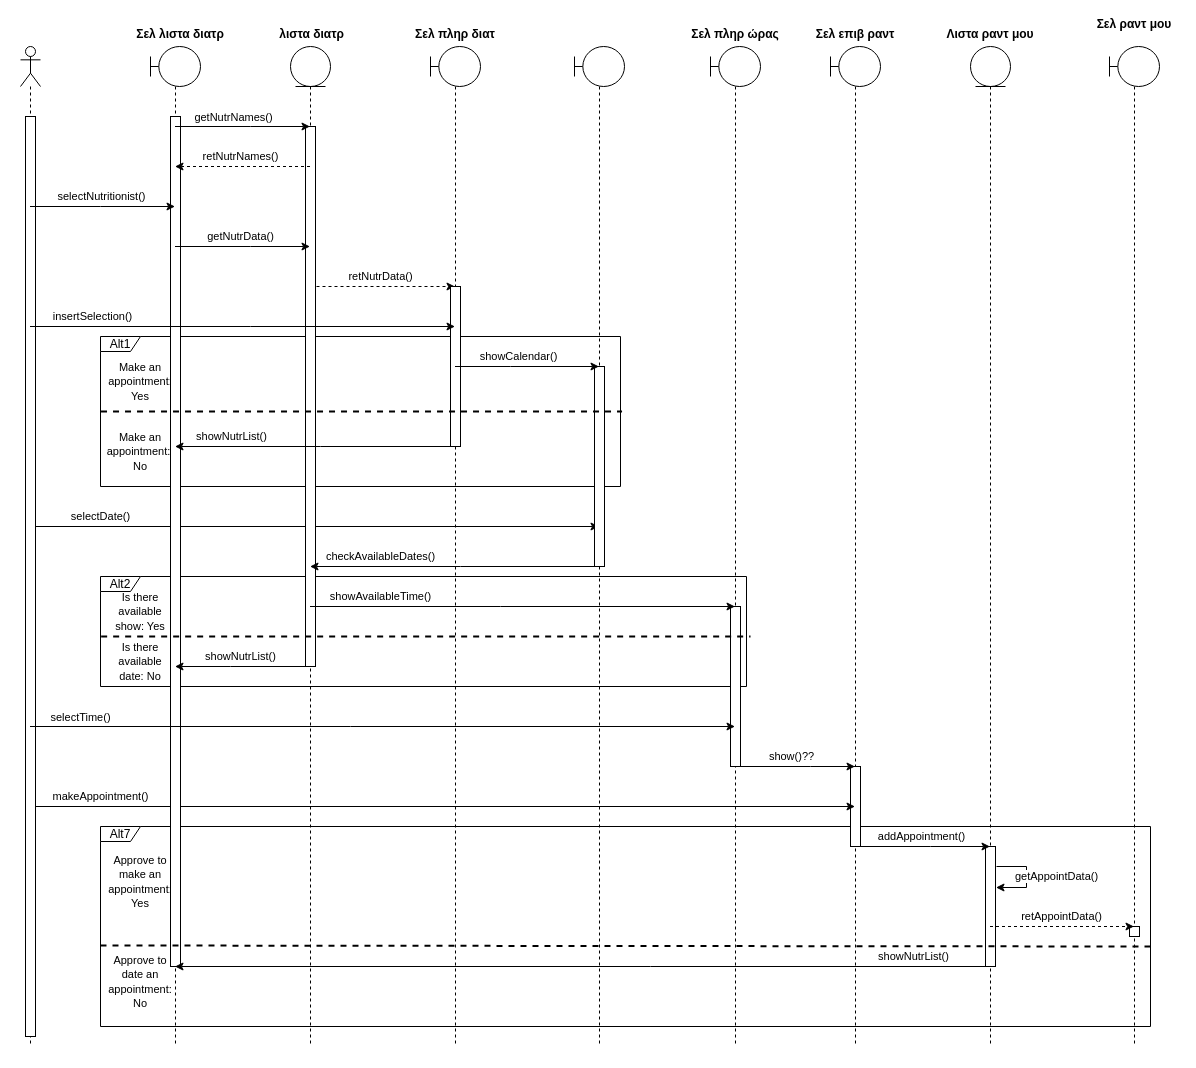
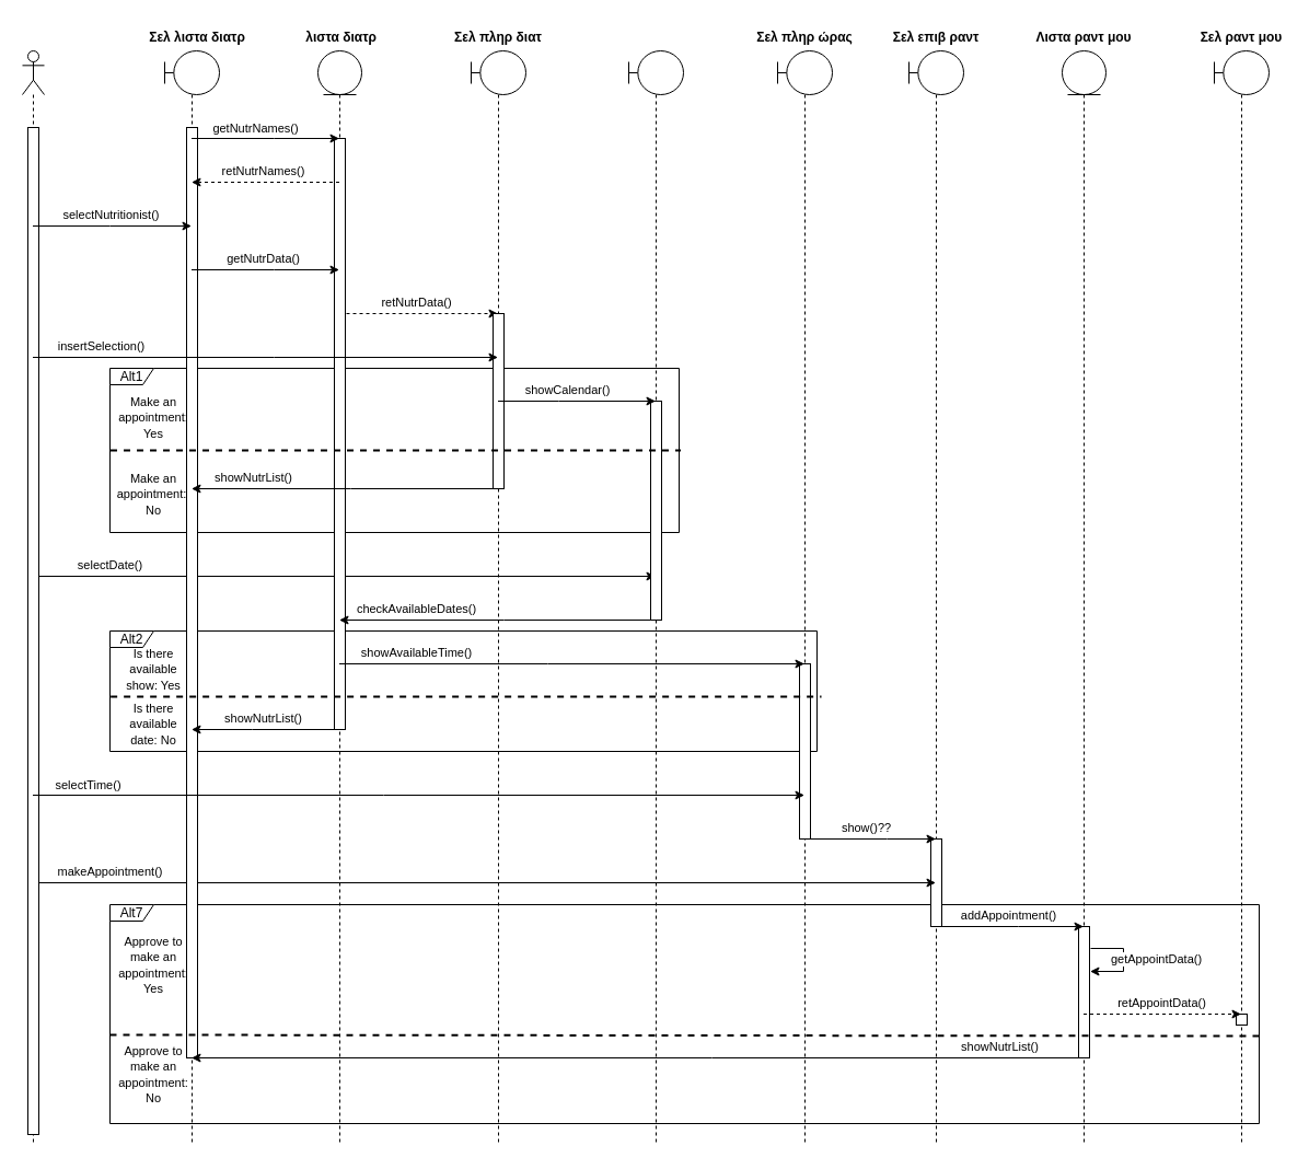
  <mxCell id="0" />
  <mxCell id="1" parent="0" />
  <mxCell id="2" value="Alt7" style="shape=umlFrame;whiteSpace=wrap;html=1;width=40;height=15;" vertex="1" parent="1"><mxGeometry x="100" y="826" width="1050" height="200" as="geometry" /></mxCell>
  <mxCell id="3" value="" style="shape=umlLifeline;participant=umlBoundary;perimeter=lifelinePerimeter;whiteSpace=wrap;html=1;container=1;collapsible=0;recursiveResize=0;verticalAlign=top;spacingTop=36;outlineConnect=0;" vertex="1" parent="1"><mxGeometry x="830" y="46" width="50" height="1000" as="geometry" /></mxCell>
  <mxCell id="4" value="" style="html=1;points=[];perimeter=orthogonalPerimeter;fontSize=11;" vertex="1" parent="3"><mxGeometry x="20" y="720" width="10" height="80" as="geometry" /></mxCell>
  <mxCell id="5" value="" style="shape=umlLifeline;participant=umlEntity;perimeter=lifelinePerimeter;whiteSpace=wrap;html=1;container=1;collapsible=0;recursiveResize=0;verticalAlign=top;spacingTop=36;outlineConnect=0;" vertex="1" parent="1"><mxGeometry x="970" y="46" width="40" height="1000" as="geometry" /></mxCell>
  <mxCell id="6" value="" style="html=1;points=[];perimeter=orthogonalPerimeter;fontSize=11;" vertex="1" parent="1"><mxGeometry x="985" y="846" width="10" height="120" as="geometry" /></mxCell>
  <mxCell id="7" value="Alt2" style="shape=umlFrame;whiteSpace=wrap;html=1;width=40;height=15;" vertex="1" parent="1"><mxGeometry x="100" y="576" width="646" height="110" as="geometry" /></mxCell>
  <mxCell id="8" value="Alt1" style="shape=umlFrame;whiteSpace=wrap;html=1;width=40;height=15;" vertex="1" parent="1"><mxGeometry x="100" y="336" width="520" height="150" as="geometry" /></mxCell>
  <mxCell id="9" value="" style="shape=umlLifeline;participant=umlActor;perimeter=lifelinePerimeter;whiteSpace=wrap;html=1;container=1;collapsible=0;recursiveResize=0;verticalAlign=top;spacingTop=36;outlineConnect=0;" vertex="1" parent="1"><mxGeometry x="20" y="46" width="20" height="1000" as="geometry" /></mxCell>
  <mxCell id="10" value="selectDate()" style="endArrow=classic;html=1;rounded=0;strokeWidth=1;fontSize=11;" edge="1" parent="9" target="29"><mxGeometry x="-0.754" y="10" width="50" height="50" relative="1" as="geometry"><mxPoint x="10" y="480" as="sourcePoint" /><mxPoint x="60" y="430" as="targetPoint" /><mxPoint as="offset" /></mxGeometry></mxCell>
  <mxCell id="11" value="makeAppointment()" style="endArrow=classic;html=1;rounded=0;strokeWidth=1;fontSize=11;" edge="1" parent="9" target="3"><mxGeometry x="-0.83" y="10" width="50" height="50" relative="1" as="geometry"><mxPoint x="10" y="760" as="sourcePoint" /><mxPoint x="60" y="710" as="targetPoint" /><mxPoint as="offset" /></mxGeometry></mxCell>
  <mxCell id="12" value="" style="html=1;points=[];perimeter=orthogonalPerimeter;fontSize=11;" vertex="1" parent="9"><mxGeometry x="5" y="70" width="10" height="920" as="geometry" /></mxCell>
  <mxCell id="13" value="" style="shape=umlLifeline;participant=umlBoundary;perimeter=lifelinePerimeter;whiteSpace=wrap;html=1;container=1;collapsible=0;recursiveResize=0;verticalAlign=top;spacingTop=36;outlineConnect=0;" vertex="1" parent="1"><mxGeometry x="150" y="46" width="50" height="1000" as="geometry" /></mxCell>
  <mxCell id="14" value="" style="html=1;points=[];perimeter=orthogonalPerimeter;fontSize=11;" vertex="1" parent="13"><mxGeometry x="20" y="70" width="10" height="850" as="geometry" /></mxCell>
  <mxCell id="15" value="" style="shape=umlLifeline;participant=umlEntity;perimeter=lifelinePerimeter;whiteSpace=wrap;html=1;container=1;collapsible=0;recursiveResize=0;verticalAlign=top;spacingTop=36;outlineConnect=0;" vertex="1" parent="1"><mxGeometry x="290" y="46" width="40" height="1000" as="geometry" /></mxCell>
  <mxCell id="16" value="retNutrData()" style="endArrow=classic;html=1;rounded=0;dashed=1;" edge="1" parent="15" target="18"><mxGeometry x="-0.031" y="10" width="50" height="50" relative="1" as="geometry"><mxPoint x="20" y="240" as="sourcePoint" /><mxPoint x="70" y="190" as="targetPoint" /><mxPoint as="offset" /></mxGeometry></mxCell>
  <mxCell id="17" value="" style="html=1;points=[];perimeter=orthogonalPerimeter;fontSize=11;" vertex="1" parent="15"><mxGeometry x="15" y="80" width="10" height="540" as="geometry" /></mxCell>
  <mxCell id="18" value="" style="shape=umlLifeline;participant=umlBoundary;perimeter=lifelinePerimeter;whiteSpace=wrap;html=1;container=1;collapsible=0;recursiveResize=0;verticalAlign=top;spacingTop=36;outlineConnect=0;" vertex="1" parent="1"><mxGeometry x="430" y="46" width="50" height="1000" as="geometry" /></mxCell>
  <mxCell id="19" value="" style="html=1;points=[];perimeter=orthogonalPerimeter;fontSize=11;" vertex="1" parent="18"><mxGeometry x="20" y="240" width="10" height="160" as="geometry" /></mxCell>
  <mxCell id="20" value="selectNutritionist()" style="endArrow=classic;html=1;rounded=0;" edge="1" parent="1" source="9" target="13"><mxGeometry x="-0.028" y="10" width="50" height="50" relative="1" as="geometry"><mxPoint x="50" y="156" as="sourcePoint" /><mxPoint x="100" y="106" as="targetPoint" /><Array as="points"><mxPoint x="100" y="206" /></Array><mxPoint x="1" as="offset" /></mxGeometry></mxCell>
  <mxCell id="21" value="" style="endArrow=classic;html=1;rounded=0;" edge="1" parent="1" source="13" target="15"><mxGeometry width="50" height="50" relative="1" as="geometry"><mxPoint x="210" y="126" as="sourcePoint" /><mxPoint x="260" y="76" as="targetPoint" /><Array as="points"><mxPoint x="250" y="126" /></Array></mxGeometry></mxCell>
  <mxCell id="22" value="getNutrNames()" style="edgeLabel;html=1;align=center;verticalAlign=middle;resizable=0;points=[];" vertex="1" connectable="0" parent="21"><mxGeometry x="-0.148" y="-2" relative="1" as="geometry"><mxPoint y="-12" as="offset" /></mxGeometry></mxCell>
  <mxCell id="23" value="Σελ λιστα διατρ" style="text;align=center;fontStyle=1;verticalAlign=middle;spacingLeft=3;spacingRight=3;strokeColor=none;rotatable=0;points=[[0,0.5],[1,0.5]];portConstraint=eastwest;" vertex="1" parent="1"><mxGeometry x="140" y="20" width="80" height="26" as="geometry" /></mxCell>
  <mxCell id="24" value=" λιστα διατρ" style="text;align=center;fontStyle=1;verticalAlign=middle;spacingLeft=3;spacingRight=3;strokeColor=none;rotatable=0;points=[[0,0.5],[1,0.5]];portConstraint=eastwest;" vertex="1" parent="1"><mxGeometry x="270" y="20" width="80" height="26" as="geometry" /></mxCell>
  <mxCell id="25" value="Σελ πληρ διατ" style="text;align=center;fontStyle=1;verticalAlign=middle;spacingLeft=3;spacingRight=3;strokeColor=none;rotatable=0;points=[[0,0.5],[1,0.5]];portConstraint=eastwest;" vertex="1" parent="1"><mxGeometry x="415" y="20" width="80" height="26" as="geometry" /></mxCell>
  <mxCell id="26" value="retNutrNames()" style="endArrow=classic;html=1;rounded=0;dashed=1;" edge="1" parent="1" source="15" target="13"><mxGeometry x="0.03" y="-10" width="50" height="50" relative="1" as="geometry"><mxPoint x="260" y="196" as="sourcePoint" /><mxPoint x="310" y="146" as="targetPoint" /><Array as="points"><mxPoint x="250" y="166" /></Array><mxPoint as="offset" /></mxGeometry></mxCell>
  <mxCell id="27" value="getNutrData()" style="endArrow=classic;html=1;rounded=0;" edge="1" parent="1" source="13" target="15"><mxGeometry x="-0.03" y="10" width="50" height="50" relative="1" as="geometry"><mxPoint x="200" y="256" as="sourcePoint" /><mxPoint x="250" y="206" as="targetPoint" /><Array as="points"><mxPoint x="250" y="246" /></Array><mxPoint as="offset" /></mxGeometry></mxCell>
  <mxCell id="28" value="insertSelection()" style="endArrow=classic;html=1;rounded=0;" edge="1" parent="1" source="9" target="18"><mxGeometry x="-0.715" y="10" width="50" height="50" relative="1" as="geometry"><mxPoint x="90" y="326" as="sourcePoint" /><mxPoint x="140" y="276" as="targetPoint" /><Array as="points"><mxPoint x="250" y="326" /></Array><mxPoint x="1" as="offset" /></mxGeometry></mxCell>
  <mxCell id="29" value="" style="shape=umlLifeline;participant=umlBoundary;perimeter=lifelinePerimeter;whiteSpace=wrap;html=1;container=1;collapsible=0;recursiveResize=0;verticalAlign=top;spacingTop=36;outlineConnect=0;" vertex="1" parent="1"><mxGeometry x="574" y="46" width="50" height="1000" as="geometry" /></mxCell>
  <mxCell id="30" value="" style="html=1;points=[];perimeter=orthogonalPerimeter;fontSize=11;" vertex="1" parent="29"><mxGeometry x="20" y="320" width="10" height="200" as="geometry" /></mxCell>
  <mxCell id="31" value="" style="shape=umlLifeline;participant=umlBoundary;perimeter=lifelinePerimeter;whiteSpace=wrap;html=1;container=1;collapsible=0;recursiveResize=0;verticalAlign=top;spacingTop=36;outlineConnect=0;" vertex="1" parent="1"><mxGeometry x="1109" y="46" width="50" height="1000" as="geometry" /></mxCell>
  <mxCell id="32" value="" style="html=1;points=[];perimeter=orthogonalPerimeter;fontSize=11;" vertex="1" parent="31"><mxGeometry x="20" y="880" width="10" height="10" as="geometry" /></mxCell>
  <mxCell id="33" value="showCalendar()" style="endArrow=classic;html=1;rounded=0;" edge="1" parent="1" source="18" target="29"><mxGeometry x="-0.127" y="10" width="50" height="50" relative="1" as="geometry"><mxPoint x="460" y="366" as="sourcePoint" /><mxPoint x="510" y="316" as="targetPoint" /><Array as="points"><mxPoint x="510" y="366" /></Array><mxPoint as="offset" /></mxGeometry></mxCell>
  <mxCell id="34" value="showNutrList()" style="endArrow=classic;html=1;rounded=0;" edge="1" parent="1" source="18" target="13"><mxGeometry x="0.604" y="-10" width="50" height="50" relative="1" as="geometry"><mxPoint x="470" y="446" as="sourcePoint" /><mxPoint x="520" y="396" as="targetPoint" /><Array as="points"><mxPoint x="320" y="446" /></Array><mxPoint x="1" as="offset" /></mxGeometry></mxCell>
  <mxCell id="35" value="" style="endArrow=none;dashed=1;html=1;rounded=0;entryX=1.003;entryY=0.5;entryDx=0;entryDy=0;entryPerimeter=0;strokeWidth=2;exitX=0.001;exitY=0.5;exitDx=0;exitDy=0;exitPerimeter=0;" edge="1" parent="1" source="8" target="8"><mxGeometry width="50" height="50" relative="1" as="geometry"><mxPoint x="130" y="386" as="sourcePoint" /><mxPoint x="180" y="336" as="targetPoint" /></mxGeometry></mxCell>
  <mxCell id="36" value="&lt;font style=&quot;font-size: 11px;&quot;&gt;Make an appointment: Yes&lt;/font&gt;" style="text;html=1;strokeColor=none;fillColor=none;align=center;verticalAlign=middle;whiteSpace=wrap;rounded=0;" vertex="1" parent="1"><mxGeometry x="110" y="366" width="60" height="30" as="geometry" /></mxCell>
  <mxCell id="37" value="&lt;font style=&quot;font-size: 11px;&quot;&gt;Make an appointment:&amp;nbsp;&lt;br&gt;No&lt;br&gt;&lt;/font&gt;" style="text;html=1;strokeColor=none;fillColor=none;align=center;verticalAlign=middle;whiteSpace=wrap;rounded=0;" vertex="1" parent="1"><mxGeometry x="110" y="436" width="60" height="30" as="geometry" /></mxCell>
  <mxCell id="38" value="" style="shape=umlLifeline;participant=umlBoundary;perimeter=lifelinePerimeter;whiteSpace=wrap;html=1;container=1;collapsible=0;recursiveResize=0;verticalAlign=top;spacingTop=36;outlineConnect=0;" vertex="1" parent="1"><mxGeometry x="710" y="46" width="50" height="1000" as="geometry" /></mxCell>
  <mxCell id="39" value="" style="html=1;points=[];perimeter=orthogonalPerimeter;fontSize=11;" vertex="1" parent="38"><mxGeometry x="20" y="560" width="10" height="160" as="geometry" /></mxCell>
  <mxCell id="40" value="showAvailableTime()" style="endArrow=classic;html=1;rounded=0;strokeWidth=1;fontSize=11;" edge="1" parent="1" source="15" target="38"><mxGeometry x="-0.669" y="10" width="50" height="50" relative="1" as="geometry"><mxPoint x="600" y="566" as="sourcePoint" /><mxPoint x="650" y="516" as="targetPoint" /><Array as="points"><mxPoint x="500" y="606" /></Array><mxPoint as="offset" /></mxGeometry></mxCell>
  <mxCell id="41" value="checkAvailableDates()" style="endArrow=classic;html=1;rounded=0;strokeWidth=1;fontSize=11;" edge="1" parent="1" source="29" target="15"><mxGeometry x="0.513" y="-10" width="50" height="50" relative="1" as="geometry"><mxPoint x="500" y="606" as="sourcePoint" /><mxPoint x="550" y="556" as="targetPoint" /><Array as="points"><mxPoint x="460" y="566" /></Array><mxPoint as="offset" /></mxGeometry></mxCell>
  <mxCell id="42" value="showNutrList()" style="endArrow=classic;html=1;rounded=0;strokeWidth=1;fontSize=11;" edge="1" parent="1" source="15" target="13"><mxGeometry x="0.031" y="-10" width="50" height="50" relative="1" as="geometry"><mxPoint x="220" y="666" as="sourcePoint" /><mxPoint x="270" y="616" as="targetPoint" /><Array as="points"><mxPoint x="230" y="666" /></Array><mxPoint as="offset" /></mxGeometry></mxCell>
  <mxCell id="43" value="Σελ πληρ ώρας" style="text;align=center;fontStyle=1;verticalAlign=middle;spacingLeft=3;spacingRight=3;strokeColor=none;rotatable=0;points=[[0,0.5],[1,0.5]];portConstraint=eastwest;" vertex="1" parent="1"><mxGeometry x="695" y="20" width="80" height="26" as="geometry" /></mxCell>
  <mxCell id="44" value="" style="endArrow=classic;html=1;rounded=0;strokeWidth=1;fontSize=11;" edge="1" parent="1" source="9" target="38"><mxGeometry width="50" height="50" relative="1" as="geometry"><mxPoint x="790" y="736" as="sourcePoint" /><mxPoint x="840" y="686" as="targetPoint" /><Array as="points"><mxPoint x="350" y="726" /></Array></mxGeometry></mxCell>
  <mxCell id="45" value="selectTime()" style="edgeLabel;html=1;align=center;verticalAlign=middle;resizable=0;points=[];fontSize=11;" vertex="1" connectable="0" parent="44"><mxGeometry x="-0.86" y="4" relative="1" as="geometry"><mxPoint x="1" y="-6" as="offset" /></mxGeometry></mxCell>
  <mxCell id="46" value="" style="endArrow=none;dashed=1;html=1;rounded=0;strokeWidth=2;fontSize=11;exitX=0.001;exitY=0.545;exitDx=0;exitDy=0;exitPerimeter=0;" edge="1" parent="1" source="7"><mxGeometry width="50" height="50" relative="1" as="geometry"><mxPoint x="110" y="636" as="sourcePoint" /><mxPoint x="750" y="636" as="targetPoint" /><Array as="points"><mxPoint x="427" y="636" /></Array></mxGeometry></mxCell>
  <mxCell id="47" value="&lt;font style=&quot;font-size: 11px;&quot;&gt;Is there available show: Yes&lt;/font&gt;" style="text;html=1;strokeColor=none;fillColor=none;align=center;verticalAlign=middle;whiteSpace=wrap;rounded=0;" vertex="1" parent="1"><mxGeometry x="110" y="596" width="60" height="30" as="geometry" /></mxCell>
  <mxCell id="48" value="&lt;font style=&quot;font-size: 11px;&quot;&gt;Is there available date: No&lt;/font&gt;" style="text;html=1;strokeColor=none;fillColor=none;align=center;verticalAlign=middle;whiteSpace=wrap;rounded=0;" vertex="1" parent="1"><mxGeometry x="110" y="646" width="60" height="30" as="geometry" /></mxCell>
  <mxCell id="49" value="show()??" style="endArrow=classic;html=1;rounded=0;strokeWidth=1;fontSize=11;" edge="1" parent="1" source="38" target="3"><mxGeometry x="-0.075" y="10" width="50" height="50" relative="1" as="geometry"><mxPoint x="770" y="786" as="sourcePoint" /><mxPoint x="820" y="736" as="targetPoint" /><Array as="points"><mxPoint x="810" y="766" /></Array><mxPoint as="offset" /></mxGeometry></mxCell>
  <mxCell id="50" value="addAppointment()" style="endArrow=classic;html=1;rounded=0;strokeWidth=1;fontSize=11;" edge="1" parent="1" source="3" target="5"><mxGeometry x="-0.026" y="10" width="50" height="50" relative="1" as="geometry"><mxPoint x="890" y="833" as="sourcePoint" /><mxPoint x="940" y="783" as="targetPoint" /><Array as="points"><mxPoint x="930" y="846" /></Array><mxPoint as="offset" /></mxGeometry></mxCell>
  <mxCell id="51" value="getAppointData()" style="endArrow=classic;html=1;rounded=0;strokeWidth=1;fontSize=11;" edge="1" parent="1"><mxGeometry x="-0.018" y="30" width="50" height="50" relative="1" as="geometry"><mxPoint x="996" y="866" as="sourcePoint" /><mxPoint x="995.5" y="887" as="targetPoint" /><Array as="points"><mxPoint x="1026" y="866" /><mxPoint x="1026" y="887" /></Array><mxPoint as="offset" /></mxGeometry></mxCell>
  <mxCell id="52" value="retAppointData()" style="endArrow=classic;html=1;rounded=0;strokeWidth=1;fontSize=11;dashed=1;" edge="1" parent="1" source="5" target="31"><mxGeometry x="-0.024" y="10" width="50" height="50" relative="1" as="geometry"><mxPoint x="1030" y="956" as="sourcePoint" /><mxPoint x="1080" y="906" as="targetPoint" /><Array as="points"><mxPoint x="1060" y="926" /></Array><mxPoint x="1" as="offset" /></mxGeometry></mxCell>
  <mxCell id="53" value="showNutrList()" style="endArrow=classic;html=1;rounded=0;strokeWidth=1;fontSize=11;" edge="1" parent="1" source="5" target="13"><mxGeometry x="-0.81" y="-10" width="50" height="50" relative="1" as="geometry"><mxPoint x="930" y="996" as="sourcePoint" /><mxPoint x="980" y="946" as="targetPoint" /><Array as="points"><mxPoint x="650" y="966" /></Array><mxPoint as="offset" /></mxGeometry></mxCell>
  <mxCell id="54" value="" style="endArrow=none;dashed=1;html=1;rounded=0;strokeWidth=2;fontSize=11;exitX=0;exitY=0.595;exitDx=0;exitDy=0;exitPerimeter=0;entryX=1;entryY=0.6;entryDx=0;entryDy=0;entryPerimeter=0;" edge="1" parent="1" source="2" target="2"><mxGeometry width="50" height="50" relative="1" as="geometry"><mxPoint x="220" y="936" as="sourcePoint" /><mxPoint x="270" y="886" as="targetPoint" /></mxGeometry></mxCell>
  <mxCell id="55" value="&lt;font style=&quot;font-size: 11px;&quot;&gt;Approve to make an appointment: Yes&lt;/font&gt;" style="text;html=1;strokeColor=none;fillColor=none;align=center;verticalAlign=middle;whiteSpace=wrap;rounded=0;" vertex="1" parent="1"><mxGeometry x="110" y="866" width="60" height="30" as="geometry" /></mxCell>
- <mxCell id="56" value="&lt;font style=&quot;font-size: 11px;&quot;&gt;Approve to date an appointment: No&lt;/font&gt;" style="text;html=1;strokeColor=none;fillColor=none;align=center;verticalAlign=middle;whiteSpace=wrap;rounded=0;" vertex="1" parent="1"><mxGeometry x="110" y="966" width="60" height="30" as="geometry" /></mxCell>
+ <mxCell id="56" value="&lt;font style=&quot;font-size: 11px;&quot;&gt;Approve to make an appointment: No&lt;/font&gt;" style="text;html=1;strokeColor=none;fillColor=none;align=center;verticalAlign=middle;whiteSpace=wrap;rounded=0;" vertex="1" parent="1"><mxGeometry x="110" y="966" width="60" height="30" as="geometry" /></mxCell>
  <mxCell id="57" value="Σελ επιβ ραντ" style="text;align=center;fontStyle=1;verticalAlign=middle;spacingLeft=3;spacingRight=3;strokeColor=none;rotatable=0;points=[[0,0.5],[1,0.5]];portConstraint=eastwest;" vertex="1" parent="1"><mxGeometry x="815" y="20" width="80" height="26" as="geometry" /></mxCell>
  <mxCell id="58" value="Λιστα ραντ μου" style="text;align=center;fontStyle=1;verticalAlign=middle;spacingLeft=3;spacingRight=3;strokeColor=none;rotatable=0;points=[[0,0.5],[1,0.5]];portConstraint=eastwest;" vertex="1" parent="1"><mxGeometry x="950" y="20" width="80" height="26" as="geometry" /></mxCell>
- <mxCell id="59" value="Σελ ραντ μου" style="text;align=center;fontStyle=1;verticalAlign=middle;spacingLeft=3;spacingRight=3;strokeColor=none;rotatable=0;points=[[0,0.5],[1,0.5]];portConstraint=eastwest;" vertex="1" parent="1"><mxGeometry x="1094" y="10" width="80" height="26" as="geometry" /></mxCell>
+ <mxCell id="59" value="Σελ ραντ μου" style="text;align=center;fontStyle=1;verticalAlign=middle;spacingLeft=3;spacingRight=3;strokeColor=none;rotatable=0;points=[[0,0.5],[1,0.5]];portConstraint=eastwest;" vertex="1" parent="1"><mxGeometry x="1094" y="20" width="80" height="26" as="geometry" /></mxCell>
